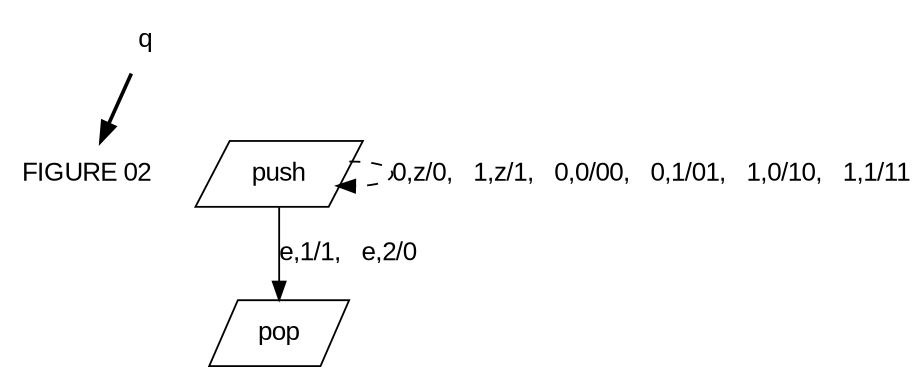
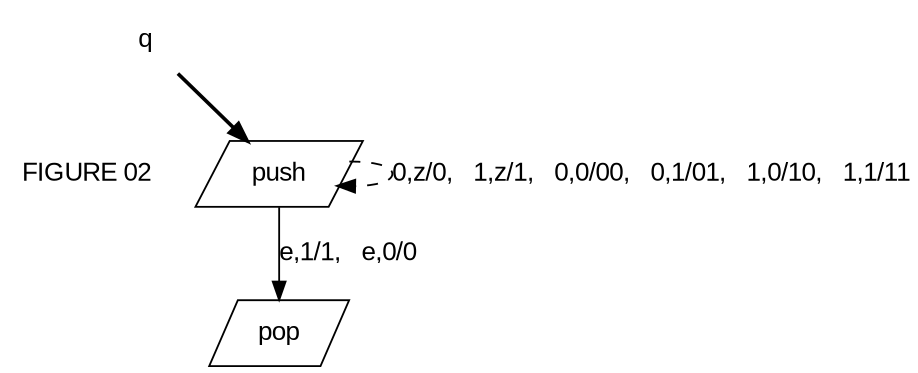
  digraph {
    fontname="Liberation Sans"
    node [fontname="Liberation Sans" shape=plaintext]
    edge [fontname="Liberation Sans"]
    n1 [height=0.5 label="FIGURE 02" width=0.5]
    q [height=0.5 width=0.5]
    push [height=0.5 shape=parallelogram width=0.5]
    pop [height=0.5 shape=parallelogram width=0.5]
-   q -> n1 [style=bold]
+   q -> push [style=bold]
    push -> push [label="0,z/0,   1,z/1,   0,0/00,   0,1/01,   1,0/10,   1,1/11" style=dashed]
-   push -> pop [label="e,1/1,   e,2/0" style=solid]
+   push -> pop [label="e,1/1,   e,0/0" style=solid]
  }
